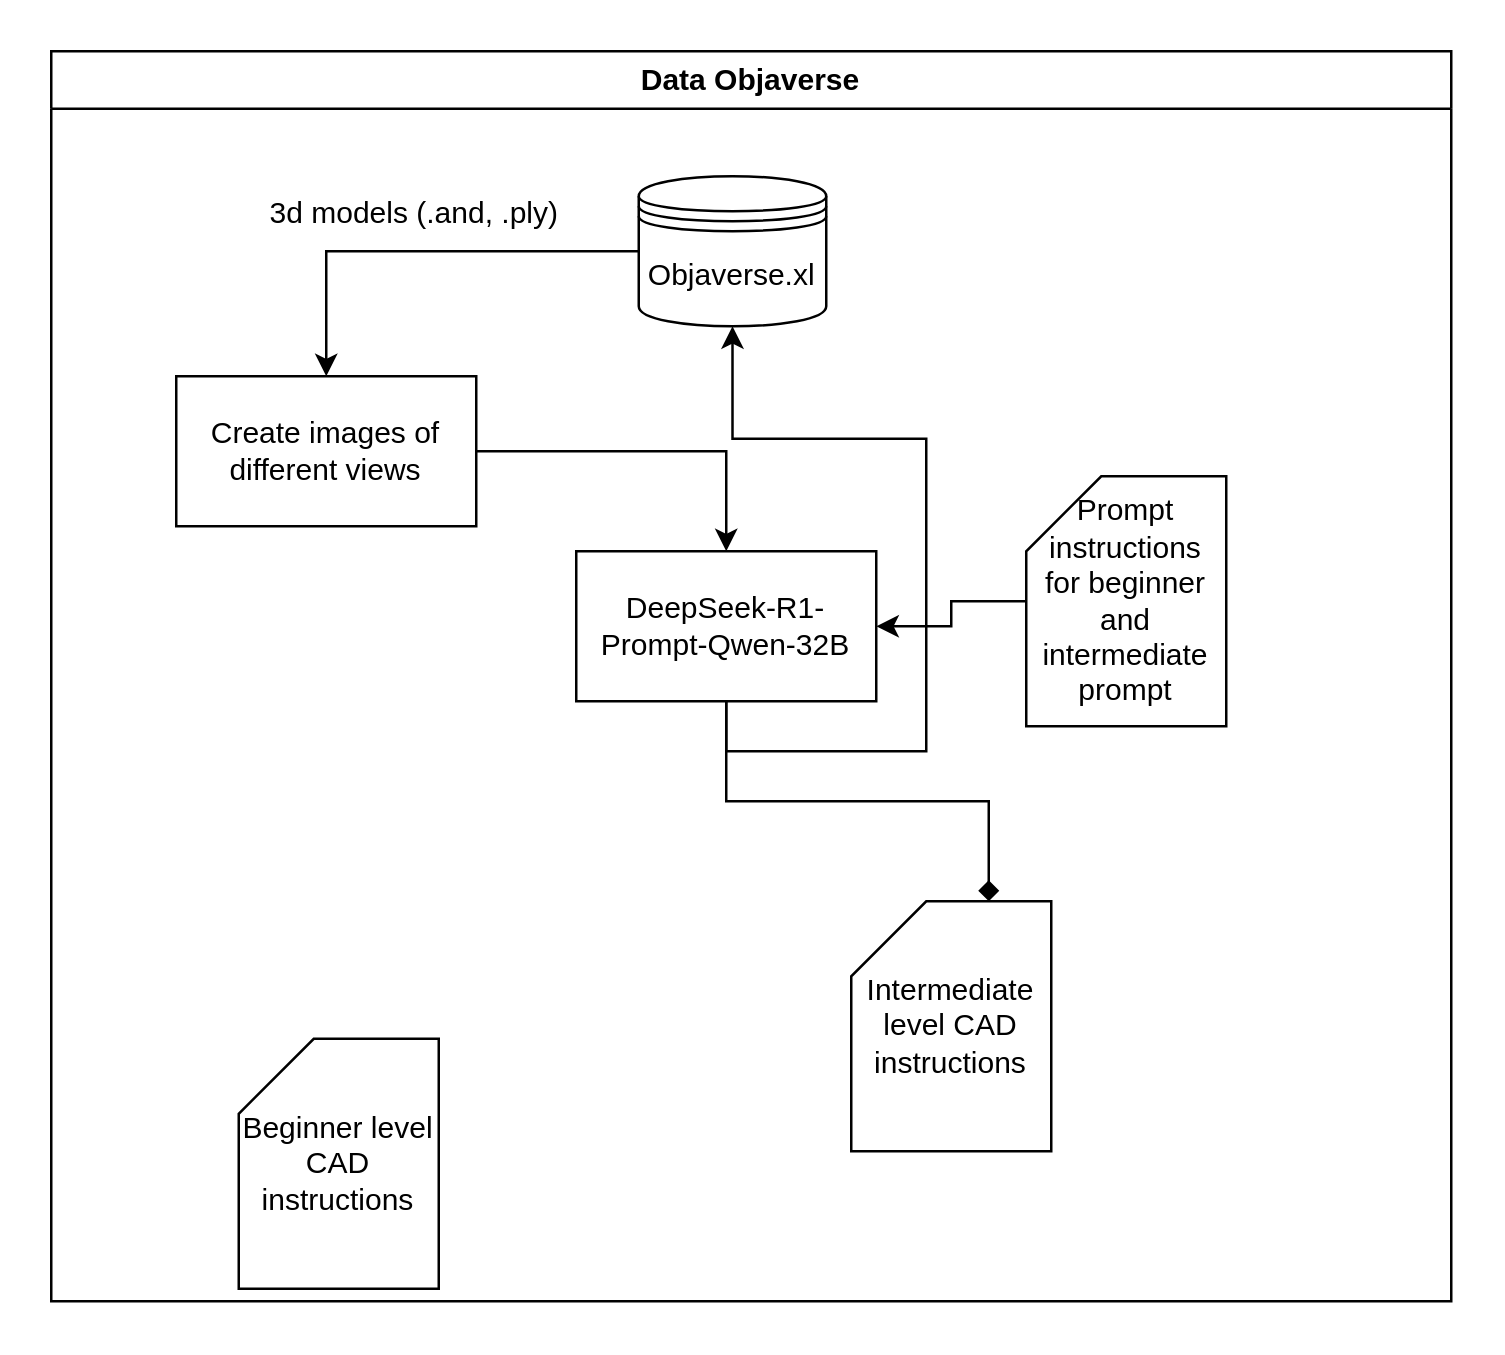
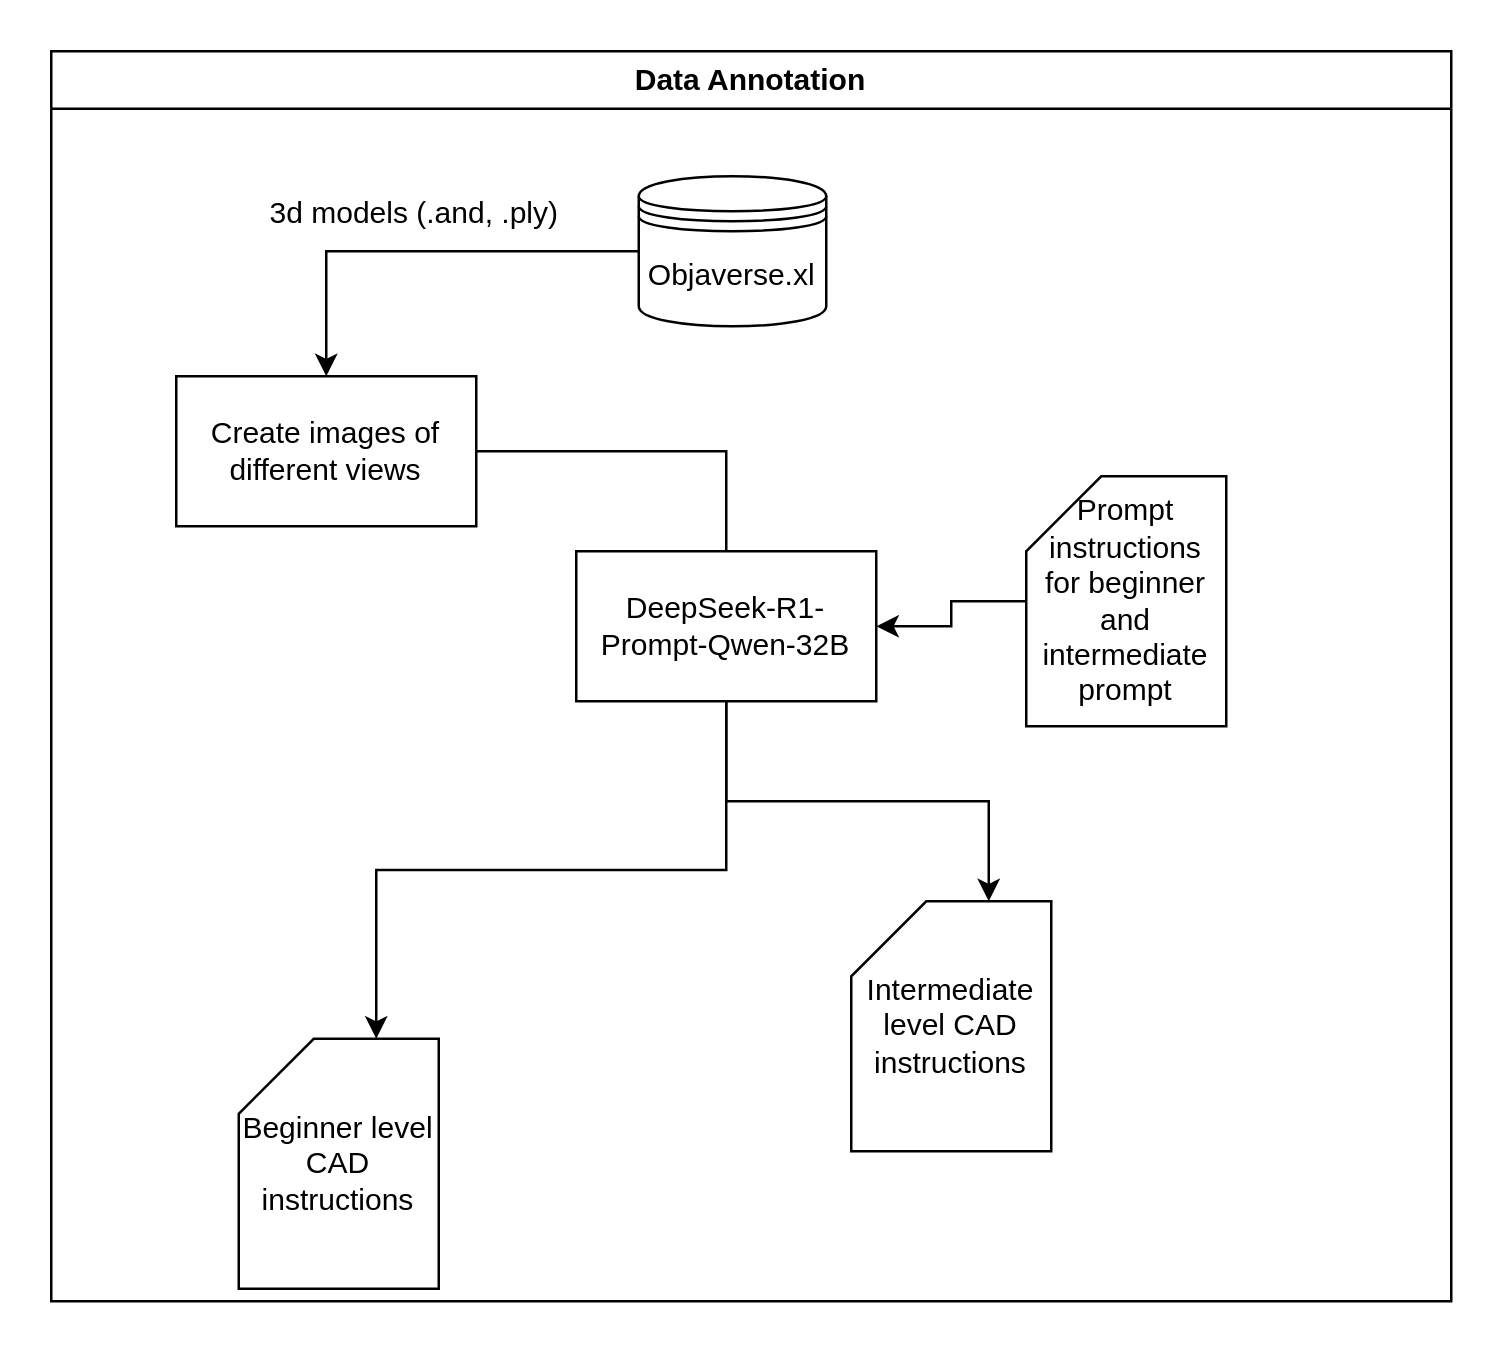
  <mxCell id="0" />
  <mxCell id="1" parent="0" />
- <mxCell id="2" value="Data Objaverse" style="swimlane;whiteSpace=wrap;html=1;" parent="1" vertex="1"><mxGeometry x="20" y="20" width="560" height="500" as="geometry" /></mxCell>
+ <mxCell id="2" value="Data Annotation" style="swimlane;whiteSpace=wrap;html=1;" parent="1" vertex="1"><mxGeometry x="20" y="20" width="560" height="500" as="geometry" /></mxCell>
  <mxCell id="3" style="edgeStyle=orthogonalEdgeStyle;rounded=0;orthogonalLoop=1;jettySize=auto;html=1;exitX=0;exitY=0.5;exitDx=0;exitDy=0;entryX=0.5;entryY=0;entryDx=0;entryDy=0;" parent="2" source="4" target="6" edge="1"><mxGeometry relative="1" as="geometry" /></mxCell>
  <mxCell id="4" value="Objaverse.xl" style="shape=datastore;whiteSpace=wrap;html=1;" parent="2" vertex="1"><mxGeometry x="235" y="50" width="75" height="60" as="geometry" /></mxCell>
- <mxCell id="5" value="" style="edgeStyle=orthogonalEdgeStyle;rounded=0;orthogonalLoop=1;jettySize=auto;html=1;entryX=0.5;entryY=0;entryDx=0;entryDy=0;" parent="2" source="6" target="7" edge="1"><mxGeometry relative="1" as="geometry"><mxPoint x="110" y="270" as="targetPoint" /></mxGeometry></mxCell>
+ <mxCell id="5" value="" style="edgeStyle=orthogonalEdgeStyle;rounded=0;orthogonalLoop=1;jettySize=auto;html=1;entryX=0.5;entryY=0;entryDx=0;entryDy=0;endArrow=none;" parent="2" source="6" target="7" edge="1"><mxGeometry relative="1" as="geometry"><mxPoint x="110" y="270" as="targetPoint" /></mxGeometry></mxCell>
  <mxCell id="6" value="Create images of different views" style="rounded=0;whiteSpace=wrap;html=1;" parent="2" vertex="1"><mxGeometry x="50" y="130" width="120" height="60" as="geometry" /></mxCell>
  <mxCell id="7" value="DeepSeek-R1-Prompt-Qwen-32B" style="whiteSpace=wrap;html=1;rounded=0;" parent="2" vertex="1"><mxGeometry x="210" y="200" width="120" height="60" as="geometry" /></mxCell>
  <mxCell id="8" value="Beginner level CAD instructions" style="shape=card;whiteSpace=wrap;html=1;" parent="2" vertex="1"><mxGeometry x="75" y="395" width="80" height="100" as="geometry" /></mxCell>
  <mxCell id="9" value="Intermediate level CAD instructions" style="shape=card;whiteSpace=wrap;html=1;" parent="2" vertex="1"><mxGeometry x="320" y="340" width="80" height="100" as="geometry" /></mxCell>
- <mxCell id="10" style="edgeStyle=orthogonalEdgeStyle;rounded=0;orthogonalLoop=1;jettySize=auto;html=1;exitX=0.5;exitY=1;exitDx=0;exitDy=0;" parent="2" source="7" target="4" edge="1"><mxGeometry relative="1" as="geometry" /></mxCell>
- <mxCell id="11" style="edgeStyle=orthogonalEdgeStyle;rounded=0;orthogonalLoop=1;jettySize=auto;html=1;exitX=0.5;exitY=1;exitDx=0;exitDy=0;entryX=0;entryY=0;entryDx=55;entryDy=0;entryPerimeter=0;endArrow=diamond;" parent="2" source="7" target="9" edge="1"><mxGeometry relative="1" as="geometry" /></mxCell>
+ <mxCell id="10" style="edgeStyle=orthogonalEdgeStyle;rounded=0;orthogonalLoop=1;jettySize=auto;html=1;exitX=0.5;exitY=1;exitDx=0;exitDy=0;entryX=0;entryY=0;entryDx=55;entryDy=0;entryPerimeter=0;" parent="2" source="7" target="8" edge="1"><mxGeometry relative="1" as="geometry" /></mxCell>
+ <mxCell id="11" style="edgeStyle=orthogonalEdgeStyle;rounded=0;orthogonalLoop=1;jettySize=auto;html=1;exitX=0.5;exitY=1;exitDx=0;exitDy=0;entryX=0;entryY=0;entryDx=55;entryDy=0;entryPerimeter=0;" parent="2" source="7" target="9" edge="1"><mxGeometry relative="1" as="geometry" /></mxCell>
  <mxCell id="12" value="3d models (.and, .ply)" style="text;html=1;align=center;verticalAlign=middle;resizable=0;points=[];autosize=1;strokeColor=none;fillColor=none;" parent="2" vertex="1"><mxGeometry x="80" y="50" width="130" height="30" as="geometry" /></mxCell>
  <mxCell id="13" style="edgeStyle=orthogonalEdgeStyle;rounded=0;orthogonalLoop=1;jettySize=auto;html=1;entryX=1;entryY=0.5;entryDx=0;entryDy=0;" edge="1" parent="2" source="14" target="7"><mxGeometry relative="1" as="geometry" /></mxCell>
  <mxCell id="14" value="Prompt instructions for beginner and intermediate prompt" style="shape=card;whiteSpace=wrap;html=1;" vertex="1" parent="2"><mxGeometry x="390" y="170" width="80" height="100" as="geometry" /></mxCell>
